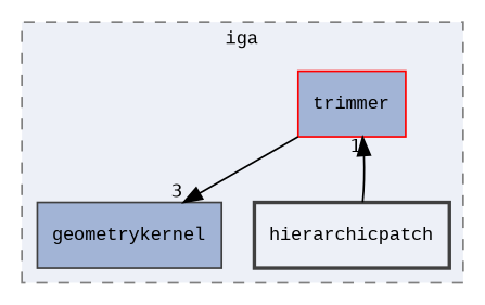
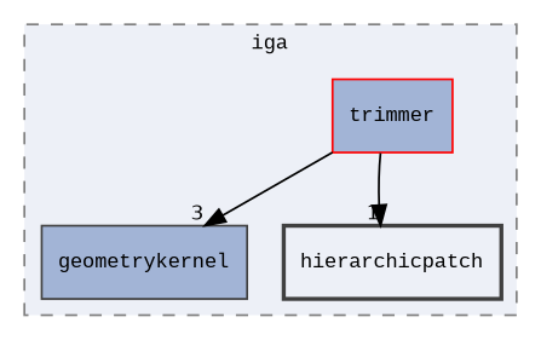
  digraph {
    compound=true
    fontname="Liberation Mono"
    node [color=grey25 fillcolor="#a2b4d6" fontname="Liberation Mono" fontsize=10 shape=box style="filled,"]
    edge [fontname="Liberation Mono" fontsize=10 labeldistance=1.5 labelfontname=Helvetica labelfontsize=10]
    n1 [color=red label=trimmer]
    n2 [label=geometrykernel]
    n3 [fillcolor="#edf0f7" label=hierarchicpatch style="filled,bold,"]
    subgraph cluster_1 {
      bgcolor="#edf0f7"
      fontsize=10
      label=iga
      pencolor=grey50
      style="filled,dashed,"
      n1
      n2
      n3
    }
    n1 -> n2 [headlabel=3]
-   n3 -> n1 [headlabel=1]
+   n1 -> n3 [headlabel=1]
  }
